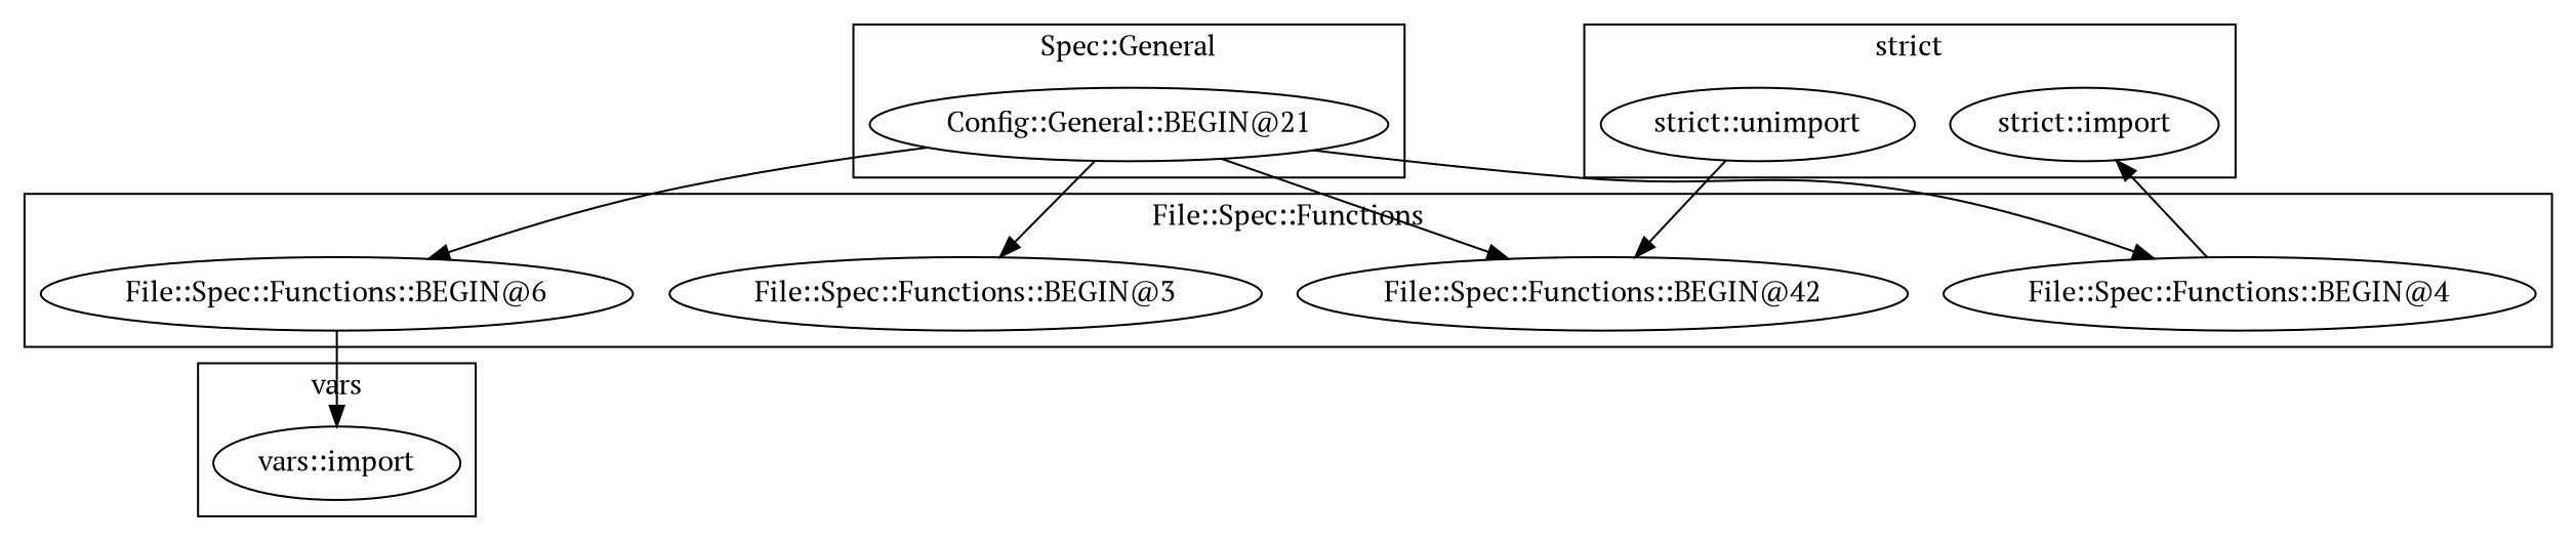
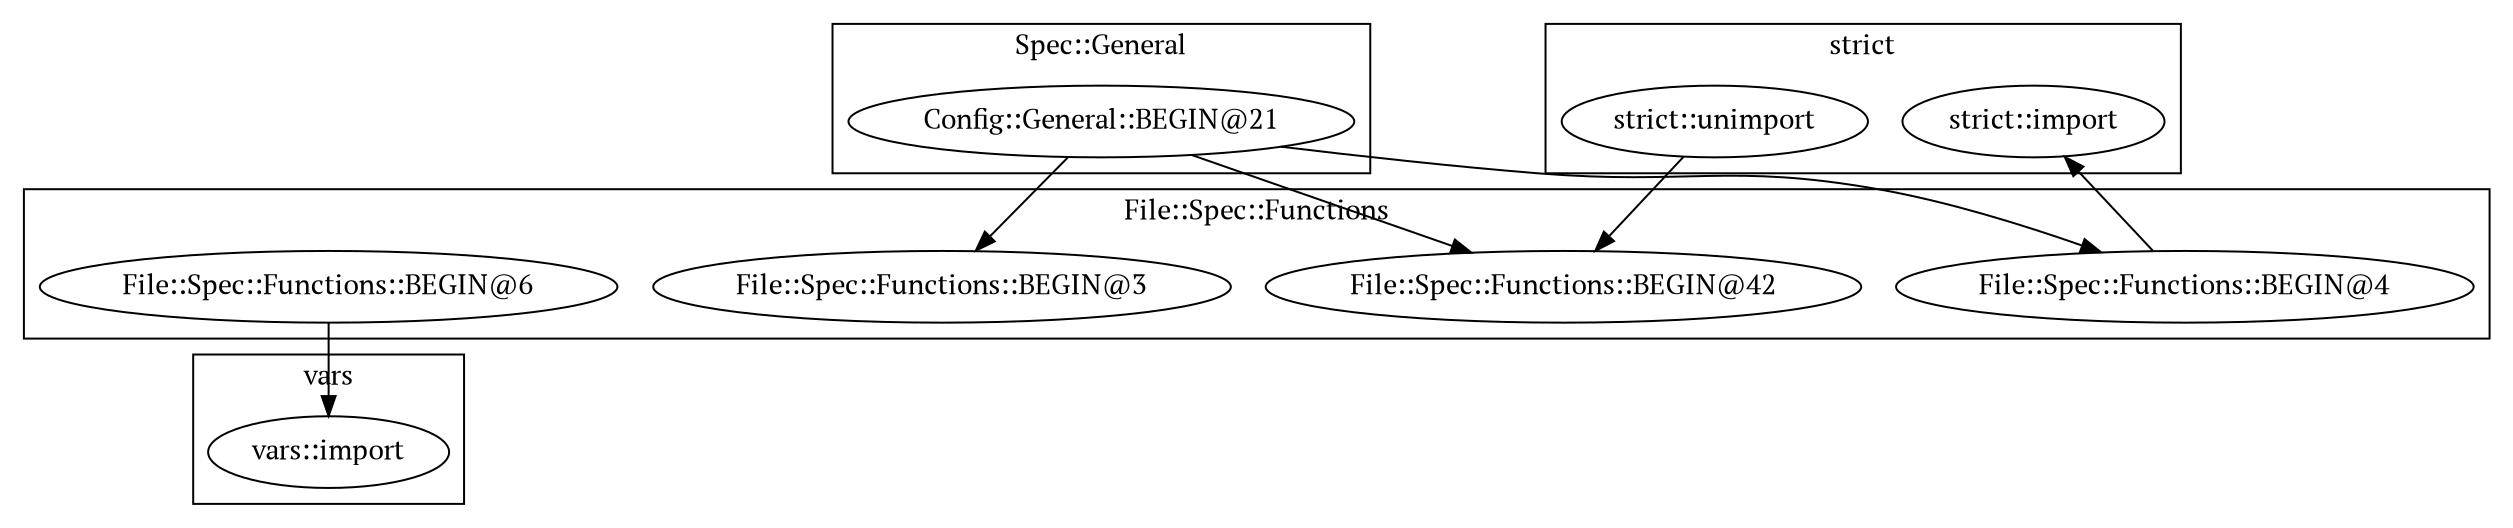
  digraph {
    fontname="PT Serif"
    node [fontname="PT Serif"]
    edge [fontname="PT Serif"]
    "vars::import"
    "Config::General::BEGIN@21"
    "strict::import"
    "strict::unimport"
    "File::Spec::Functions::BEGIN@3"
    "File::Spec::Functions::BEGIN@6"
    "File::Spec::Functions::BEGIN@42"
    "File::Spec::Functions::BEGIN@4"
    subgraph cluster_1 {
      label=vars
      "vars::import"
    }
    subgraph cluster_2 {
      label="Spec::General"
      "Config::General::BEGIN@21"
    }
    subgraph cluster_3 {
      label="strict"
      "strict::import"
      "strict::unimport"
    }
    subgraph cluster_4 {
      label="File::Spec::Functions"
      "File::Spec::Functions::BEGIN@3"
      "File::Spec::Functions::BEGIN@6"
      "File::Spec::Functions::BEGIN@42"
      "File::Spec::Functions::BEGIN@4"
    }
    "Config::General::BEGIN@21" -> "File::Spec::Functions::BEGIN@3"
-   "Config::General::BEGIN@21" -> "File::Spec::Functions::BEGIN@6"
    "Config::General::BEGIN@21" -> "File::Spec::Functions::BEGIN@42"
    "Config::General::BEGIN@21" -> "File::Spec::Functions::BEGIN@4"
    "strict::unimport" -> "File::Spec::Functions::BEGIN@42"
    "File::Spec::Functions::BEGIN@6" -> "vars::import"
    "File::Spec::Functions::BEGIN@4" -> "strict::import"
  }
